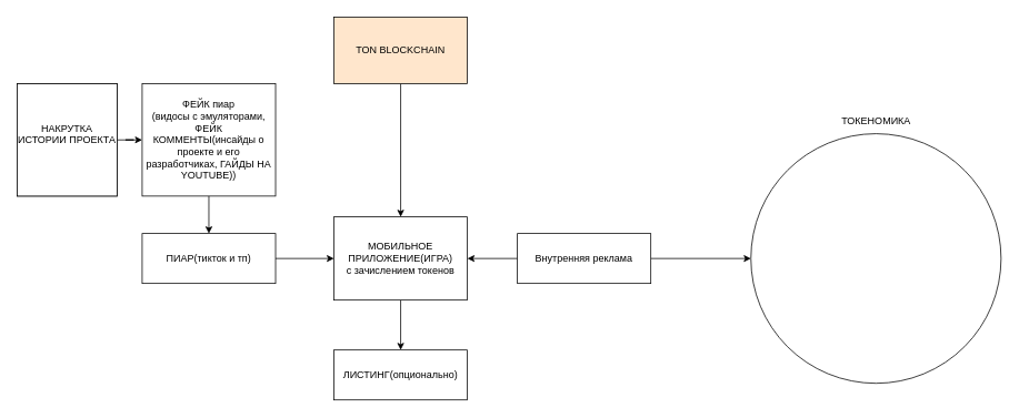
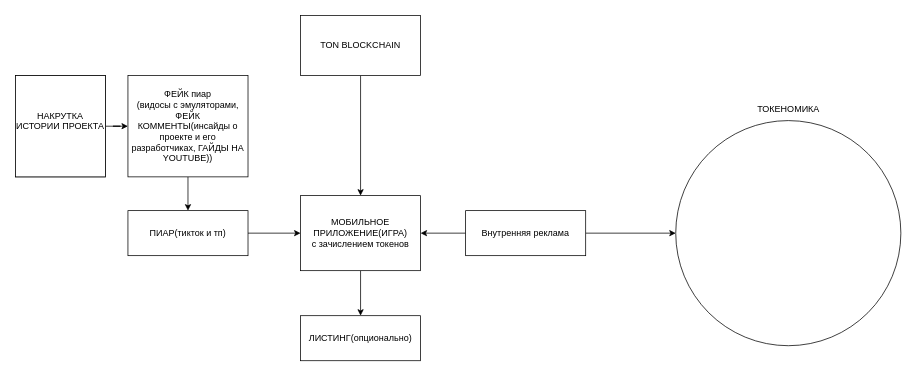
  <mxCell id="0" />
  <mxCell id="1" parent="0" />
  <mxCell id="2" value="" style="edgeStyle=orthogonalEdgeStyle;rounded=0;orthogonalLoop=1;jettySize=auto;html=1;entryX=0.5;entryY=0;entryDx=0;entryDy=0;" edge="1" parent="1" source="3" target="5"><mxGeometry relative="1" as="geometry"><mxPoint x="840" y="220" as="targetPoint" /></mxGeometry></mxCell>
- <mxCell id="3" value="TON BLOCKCHAIN" style="rounded=0;whiteSpace=wrap;html=1;fillColor=#ffe6cc;" vertex="1" parent="1"><mxGeometry x="400" y="20" width="160" height="80" as="geometry" /></mxCell>
+ <mxCell id="3" value="TON BLOCKCHAIN" style="rounded=0;whiteSpace=wrap;html=1;" vertex="1" parent="1"><mxGeometry x="400" y="20" width="160" height="80" as="geometry" /></mxCell>
  <mxCell id="4" style="edgeStyle=orthogonalEdgeStyle;rounded=0;orthogonalLoop=1;jettySize=auto;html=1;entryX=0.5;entryY=0;entryDx=0;entryDy=0;" edge="1" parent="1" source="5" target="13"><mxGeometry relative="1" as="geometry" /></mxCell>
  <mxCell id="5" value="МОБИЛЬНОЕ ПРИЛОЖЕНИЕ(ИГРА&lt;span style=&quot;background-color: transparent; color: light-dark(rgb(0, 0, 0), rgb(255, 255, 255));&quot;&gt;)&lt;/span&gt;&lt;div&gt;&lt;span style=&quot;background-color: transparent; color: light-dark(rgb(0, 0, 0), rgb(255, 255, 255));&quot;&gt;с зачислением токенов&lt;/span&gt;&lt;/div&gt;" style="rounded=0;whiteSpace=wrap;html=1;" vertex="1" parent="1"><mxGeometry x="400" y="260" width="160" height="100" as="geometry" /></mxCell>
  <mxCell id="6" value="" style="edgeStyle=orthogonalEdgeStyle;rounded=0;orthogonalLoop=1;jettySize=auto;html=1;" edge="1" parent="1" source="8" target="5"><mxGeometry relative="1" as="geometry" /></mxCell>
  <mxCell id="7" style="edgeStyle=orthogonalEdgeStyle;rounded=0;orthogonalLoop=1;jettySize=auto;html=1;" edge="1" parent="1" source="8" target="14"><mxGeometry relative="1" as="geometry"><mxPoint x="930" y="310" as="targetPoint" /></mxGeometry></mxCell>
  <mxCell id="8" value="Внутренняя реклама" style="rounded=0;whiteSpace=wrap;html=1;" vertex="1" parent="1"><mxGeometry x="620" y="280" width="160" height="60" as="geometry" /></mxCell>
  <mxCell id="9" value="" style="edgeStyle=orthogonalEdgeStyle;rounded=0;orthogonalLoop=1;jettySize=auto;html=1;entryX=0;entryY=0.5;entryDx=0;entryDy=0;" edge="1" parent="1" source="10" target="5"><mxGeometry relative="1" as="geometry"><mxPoint x="390" y="190" as="targetPoint" /></mxGeometry></mxCell>
  <mxCell id="10" value="ПИАР(тикток и тп)" style="rounded=0;whiteSpace=wrap;html=1;" vertex="1" parent="1"><mxGeometry x="170" y="280" width="160" height="60" as="geometry" /></mxCell>
  <mxCell id="11" value="" style="edgeStyle=orthogonalEdgeStyle;rounded=0;orthogonalLoop=1;jettySize=auto;html=1;entryX=0.5;entryY=0;entryDx=0;entryDy=0;" edge="1" parent="1" source="12" target="10"><mxGeometry relative="1" as="geometry"><mxPoint x="280" y="150" as="targetPoint" /></mxGeometry></mxCell>
  <mxCell id="12" value="ФЕЙК пиар&lt;br&gt;(видосы с эмуляторами, ФЕЙК КОММЕНТЫ(инсайды о проекте и его разработчиках, ГАЙДЫ НА YOUTUBE))" style="rounded=0;whiteSpace=wrap;html=1;" vertex="1" parent="1"><mxGeometry x="170" y="100" width="160" height="135" as="geometry" /></mxCell>
  <mxCell id="13" value="ЛИСТИНГ(опционально)" style="rounded=0;whiteSpace=wrap;html=1;" vertex="1" parent="1"><mxGeometry x="400" y="420" width="160" height="60" as="geometry" /></mxCell>
  <mxCell id="14" value="" style="ellipse;whiteSpace=wrap;html=1;aspect=fixed;" vertex="1" parent="1"><mxGeometry x="900" y="160" width="300" height="300" as="geometry" /></mxCell>
  <mxCell id="15" value="ТОКЕНОМИКА" style="text;html=1;align=center;verticalAlign=middle;resizable=0;points=[];autosize=1;strokeColor=none;fillColor=none;" vertex="1" parent="1"><mxGeometry x="995" y="130" width="110" height="30" as="geometry" /></mxCell>
  <mxCell id="16" value="НАКРУТКА ИСТОРИИ" style="rounded=0;whiteSpace=wrap;html=1;" vertex="1" parent="1"><mxGeometry x="20" y="100" width="120" height="135" as="geometry" /></mxCell>
  <mxCell id="17" style="edgeStyle=orthogonalEdgeStyle;rounded=0;orthogonalLoop=1;jettySize=auto;html=1;entryX=0;entryY=0.5;entryDx=0;entryDy=0;" edge="1" parent="1" source="18" target="12"><mxGeometry relative="1" as="geometry" /></mxCell>
  <mxCell id="18" value="НАКРУТКА ИСТОРИИ ПРОЕКТА&lt;div&gt;&lt;br&gt;&lt;/div&gt;" style="rounded=0;whiteSpace=wrap;html=1;" vertex="1" parent="1"><mxGeometry x="20" y="100" width="120" height="135" as="geometry" /></mxCell>
